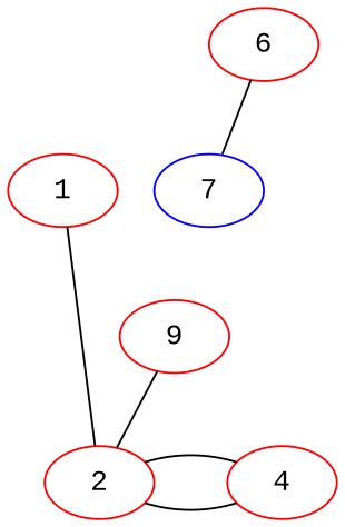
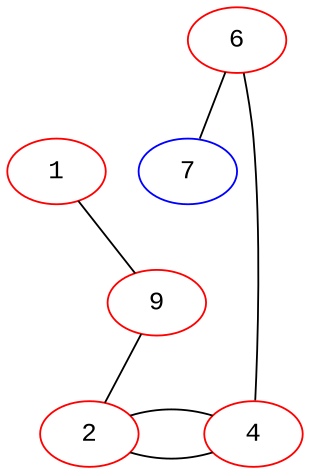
  graph {
    fontname="Liberation Mono"
    node [color=red fontname="Liberation Mono"]
    edge [fontname="Liberation Mono"]
    1
    7 [color=blue]
    2
    4
    n5 [label=9]
    6
    subgraph sub_1 {
      rank=same
      1
      7
    }
    subgraph sub_2 {
      rank=max
      2
      4
    }
-   1 -- 2 [weight=3]
+   1 -- n5 [weight=3]
    2 -- 4 [minlen=2]
    2 -- 4
    n5 -- 2 [weight=2]
    6 -- 7
+   6 -- 4
  }
